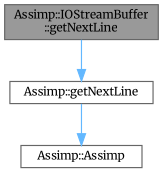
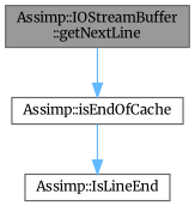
  digraph {
    fontname=Merriweather
    rankdir=TB
    node [color=grey40 fillcolor=white fontname=Merriweather fontsize=10 shape=box style=filled]
    edge [color=steelblue1 fontname=Merriweather fontsize=10 labelfontname=Helvetica labelfontsize=10 style=solid]
    n1 [color=gray40 fillcolor=grey60 fontcolor=black height=0.2 label="Assimp::IOStreamBuffer\l::getNextLine" width=0.4]
-   n2 [height=0.2 label="Assimp::getNextLine" width=0.4]
-   n3 [height=0.2 label="Assimp::Assimp" width=0.4]
+   n2 [height=0.2 label="Assimp::isEndOfCache" width=0.4]
+   n3 [height=0.2 label="Assimp::IsLineEnd" width=0.4]
    n1 -> n2
    n2 -> n3
  }
